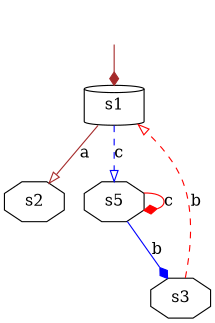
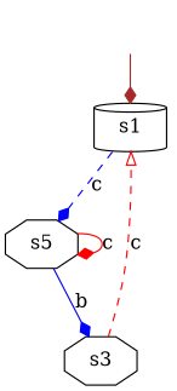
  digraph {
    node [shape=octagon]
    edge [arrowhead=diamond color=brown style=solid]
    fake [style=invisible shape=""]
    s1 [root=true shape=cylinder]
-   s2
    s5
    s3
    fake -> s1
-   s1 -> s2 [arrowhead=onormal label=a]
-   s1 -> s5 [arrowhead=onormal color=blue label=c style=dashed]
+   s1 -> s5 [color=blue label=c style=dashed]
    s5 -> s5 [color=red label=c]
    s5 -> s3 [color=blue label=b]
-   s3 -> s1 [arrowhead=onormal color=red label=b style=dashed]
+   s3 -> s1 [arrowhead=onormal color=red label=c style=dashed]
  }
